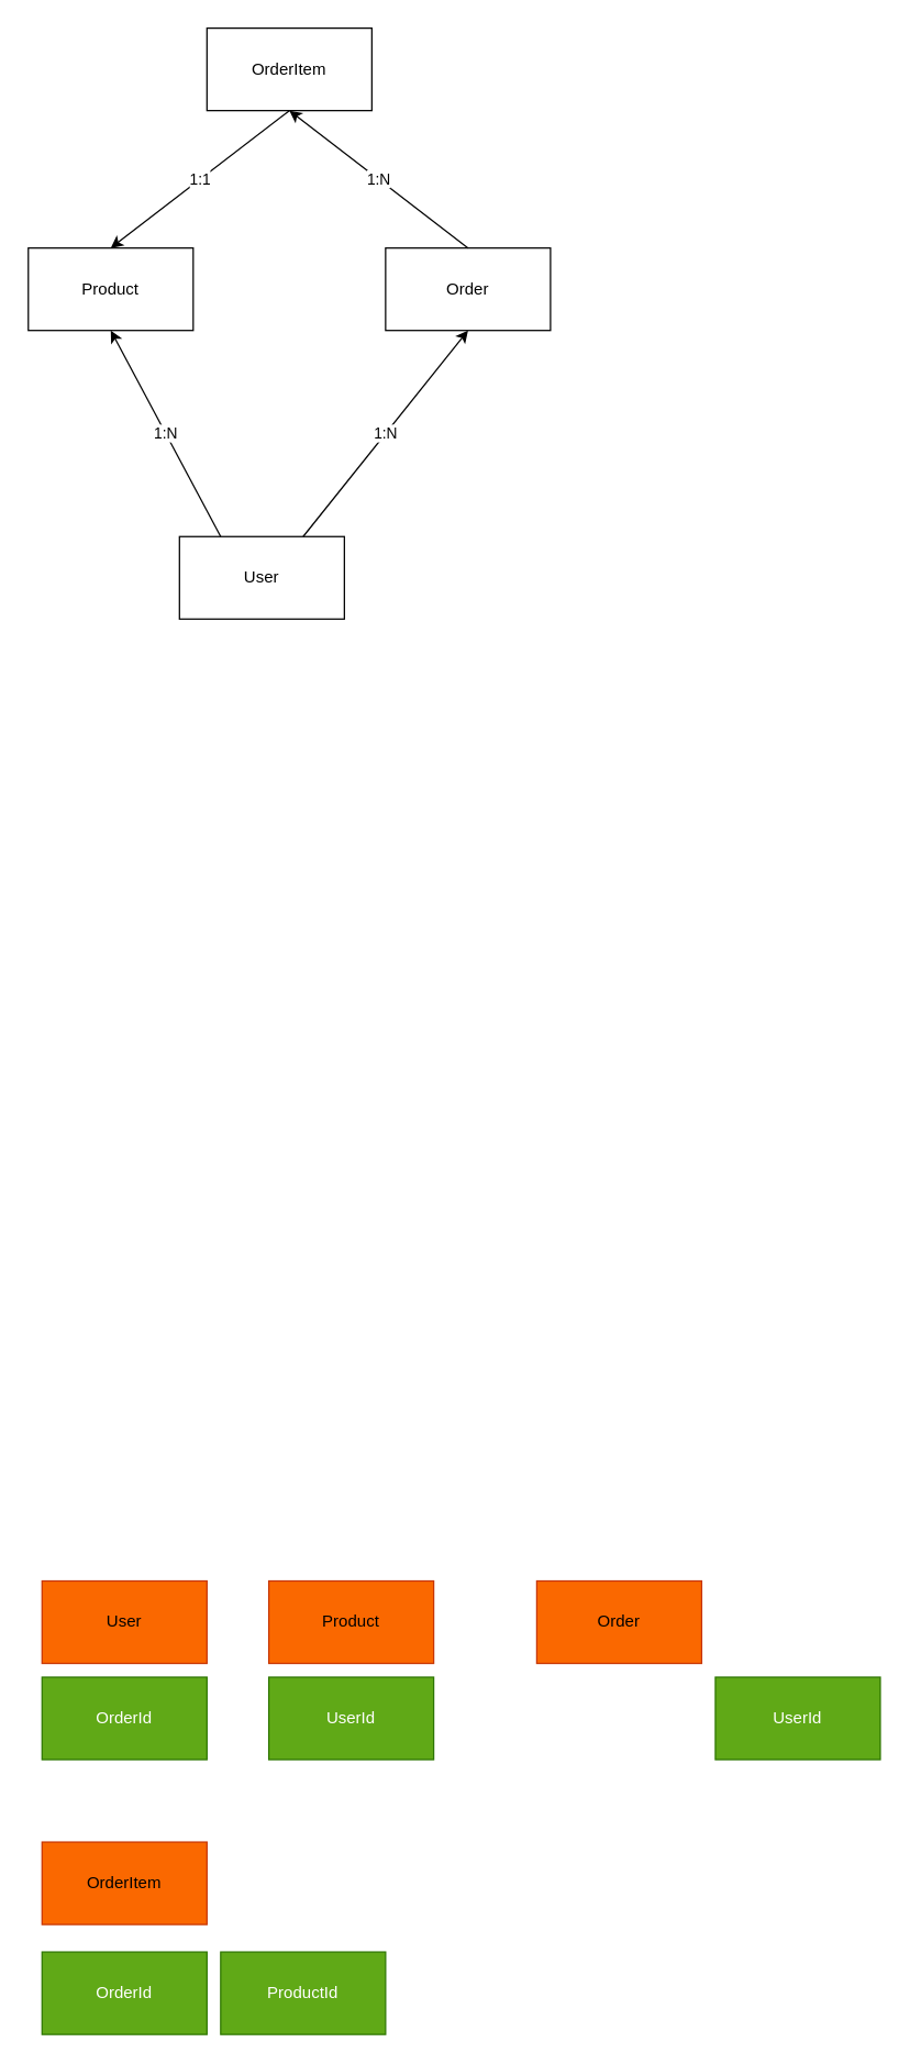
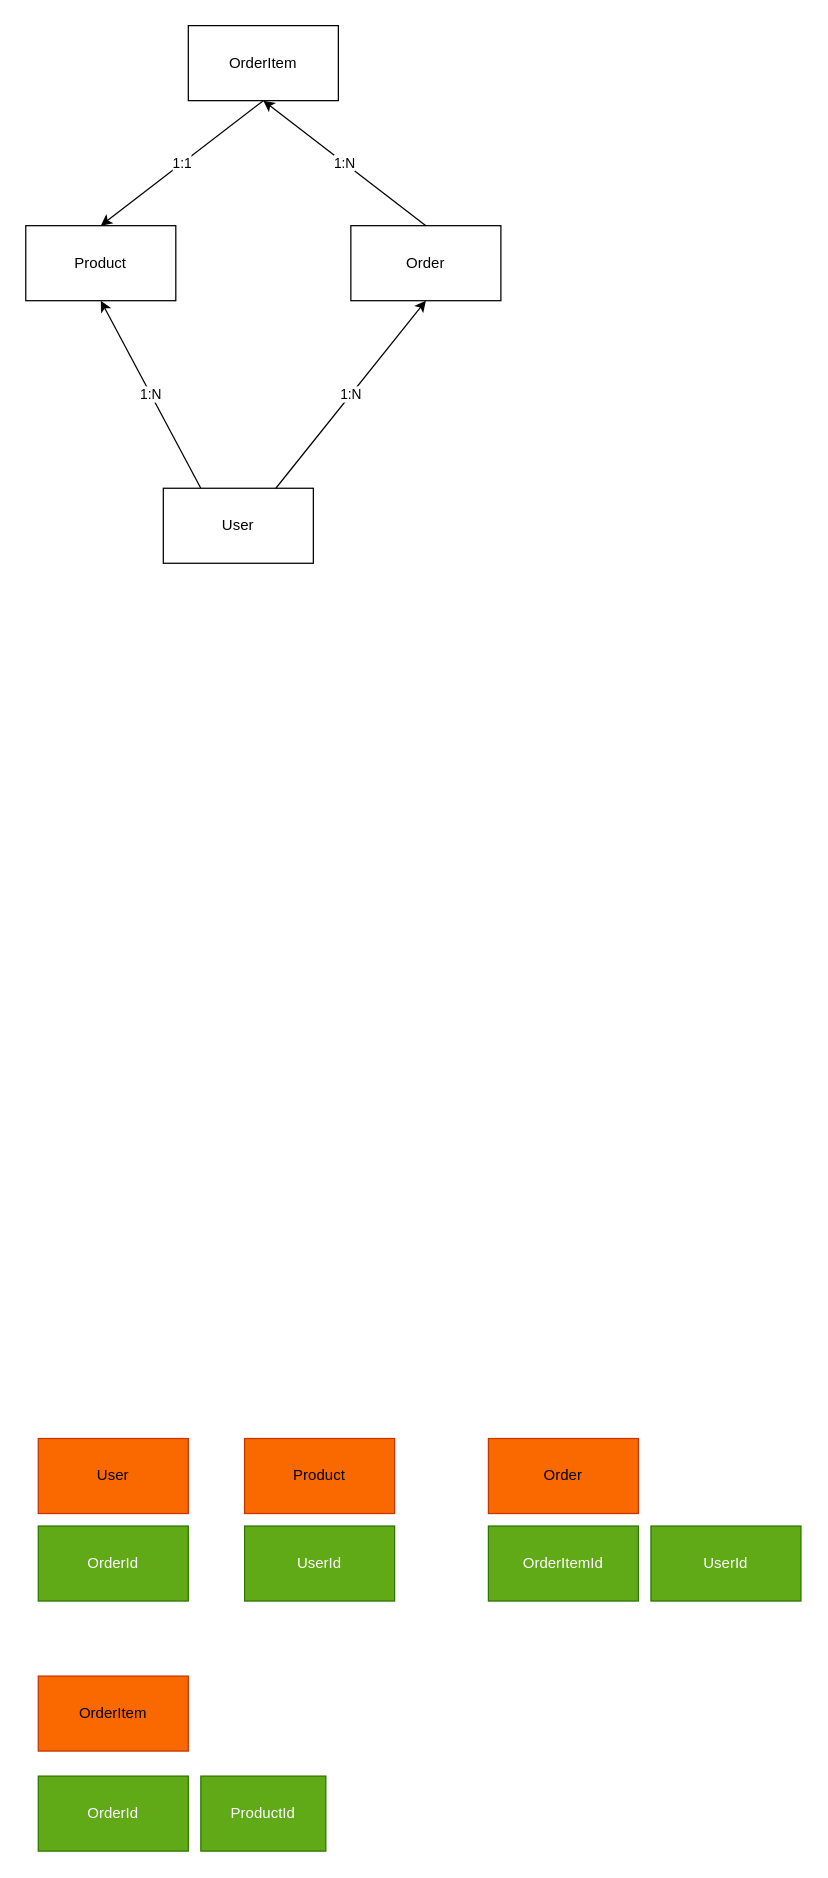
  <mxCell id="0" />
  <mxCell id="1" parent="0" />
  <mxCell id="2" value="User" style="rounded=0;whiteSpace=wrap;html=1;fillColor=#fa6800;fontColor=#000000;strokeColor=#C73500;" parent="1" vertex="1"><mxGeometry x="30" y="1150" width="120" height="60" as="geometry" /></mxCell>
  <mxCell id="3" value="OrderId" style="rounded=0;whiteSpace=wrap;html=1;fillColor=#60a917;fontColor=#ffffff;strokeColor=#2D7600;" parent="1" vertex="1"><mxGeometry x="30" y="1220" width="120" height="60" as="geometry" /></mxCell>
  <mxCell id="4" value="Product" style="rounded=0;whiteSpace=wrap;html=1;fillColor=#fa6800;fontColor=#000000;strokeColor=#C73500;" parent="1" vertex="1"><mxGeometry x="195" y="1150" width="120" height="60" as="geometry" /></mxCell>
  <mxCell id="5" value="Order" style="rounded=0;whiteSpace=wrap;html=1;fillColor=#fa6800;fontColor=#000000;strokeColor=#C73500;" parent="1" vertex="1"><mxGeometry x="390" y="1150" width="120" height="60" as="geometry" /></mxCell>
+ <mxCell id="6" value="&lt;span style=&quot;color: rgb(255, 255, 255);&quot;&gt;OrderItemId&lt;/span&gt;" style="rounded=0;whiteSpace=wrap;html=1;fillColor=#60a917;fontColor=#ffffff;strokeColor=#2D7600;" parent="1" vertex="1"><mxGeometry x="390" y="1220" width="120" height="60" as="geometry" /></mxCell>
  <mxCell id="7" value="User" style="rounded=0;whiteSpace=wrap;html=1;" vertex="1" parent="1"><mxGeometry x="130" y="390" width="120" height="60" as="geometry" /></mxCell>
  <mxCell id="8" value="Product" style="rounded=0;whiteSpace=wrap;html=1;" vertex="1" parent="1"><mxGeometry x="20" y="180" width="120" height="60" as="geometry" /></mxCell>
  <mxCell id="9" value="Order" style="rounded=0;whiteSpace=wrap;html=1;" vertex="1" parent="1"><mxGeometry x="280" y="180" width="120" height="60" as="geometry" /></mxCell>
  <mxCell id="10" value="OrderItem" style="rounded=0;whiteSpace=wrap;html=1;" vertex="1" parent="1"><mxGeometry x="150" y="20" width="120" height="60" as="geometry" /></mxCell>
  <mxCell id="11" value="1:N" style="endArrow=classic;html=1;rounded=0;exitX=0.25;exitY=0;exitDx=0;exitDy=0;entryX=0.5;entryY=1;entryDx=0;entryDy=0;" edge="1" parent="1" source="7" target="8"><mxGeometry width="50" height="50" relative="1" as="geometry"><mxPoint x="50" y="380" as="sourcePoint" /><mxPoint x="100" y="330" as="targetPoint" /></mxGeometry></mxCell>
  <mxCell id="12" value="1:N" style="endArrow=classic;html=1;rounded=0;exitX=0.75;exitY=0;exitDx=0;exitDy=0;entryX=0.5;entryY=1;entryDx=0;entryDy=0;" edge="1" parent="1" source="7" target="9"><mxGeometry width="50" height="50" relative="1" as="geometry"><mxPoint x="280" y="360" as="sourcePoint" /><mxPoint x="330" y="310" as="targetPoint" /></mxGeometry></mxCell>
  <mxCell id="13" value="1:N" style="endArrow=classic;html=1;rounded=0;exitX=0.5;exitY=0;exitDx=0;exitDy=0;entryX=0.5;entryY=1;entryDx=0;entryDy=0;" edge="1" parent="1" source="9" target="10"><mxGeometry width="50" height="50" relative="1" as="geometry"><mxPoint x="410" y="120" as="sourcePoint" /><mxPoint x="460" y="70" as="targetPoint" /></mxGeometry></mxCell>
  <mxCell id="14" value="1:1" style="endArrow=classic;html=1;rounded=0;entryX=0.5;entryY=0;entryDx=0;entryDy=0;" edge="1" parent="1" target="8"><mxGeometry width="50" height="50" relative="1" as="geometry"><mxPoint x="210" y="80" as="sourcePoint" /><mxPoint x="60" y="110" as="targetPoint" /></mxGeometry></mxCell>
  <mxCell id="15" value="UserId" style="rounded=0;whiteSpace=wrap;html=1;fillColor=#60a917;fontColor=#ffffff;strokeColor=#2D7600;" vertex="1" parent="1"><mxGeometry x="520" y="1220" width="120" height="60" as="geometry" /></mxCell>
  <mxCell id="16" value="UserId" style="rounded=0;whiteSpace=wrap;html=1;fillColor=#60a917;fontColor=#ffffff;strokeColor=#2D7600;" vertex="1" parent="1"><mxGeometry x="195" y="1220" width="120" height="60" as="geometry" /></mxCell>
  <mxCell id="17" value="OrderItem" style="rounded=0;whiteSpace=wrap;html=1;fillColor=#fa6800;fontColor=#000000;strokeColor=#C73500;" vertex="1" parent="1"><mxGeometry x="30" y="1340" width="120" height="60" as="geometry" /></mxCell>
  <mxCell id="18" value="OrderId" style="rounded=0;whiteSpace=wrap;html=1;fillColor=#60a917;fontColor=#ffffff;strokeColor=#2D7600;" vertex="1" parent="1"><mxGeometry x="30" y="1420" width="120" height="60" as="geometry" /></mxCell>
- <mxCell id="19" value="ProductId" style="rounded=0;whiteSpace=wrap;html=1;fillColor=#60a917;fontColor=#ffffff;strokeColor=#2D7600;" vertex="1" parent="1"><mxGeometry x="160" y="1420" width="120" height="60" as="geometry" /></mxCell>
+ <mxCell id="19" value="ProductId" style="rounded=0;whiteSpace=wrap;html=1;fillColor=#60a917;fontColor=#ffffff;strokeColor=#2D7600;" vertex="1" parent="1"><mxGeometry x="160" y="1420" width="100" height="60" as="geometry" /></mxCell>
